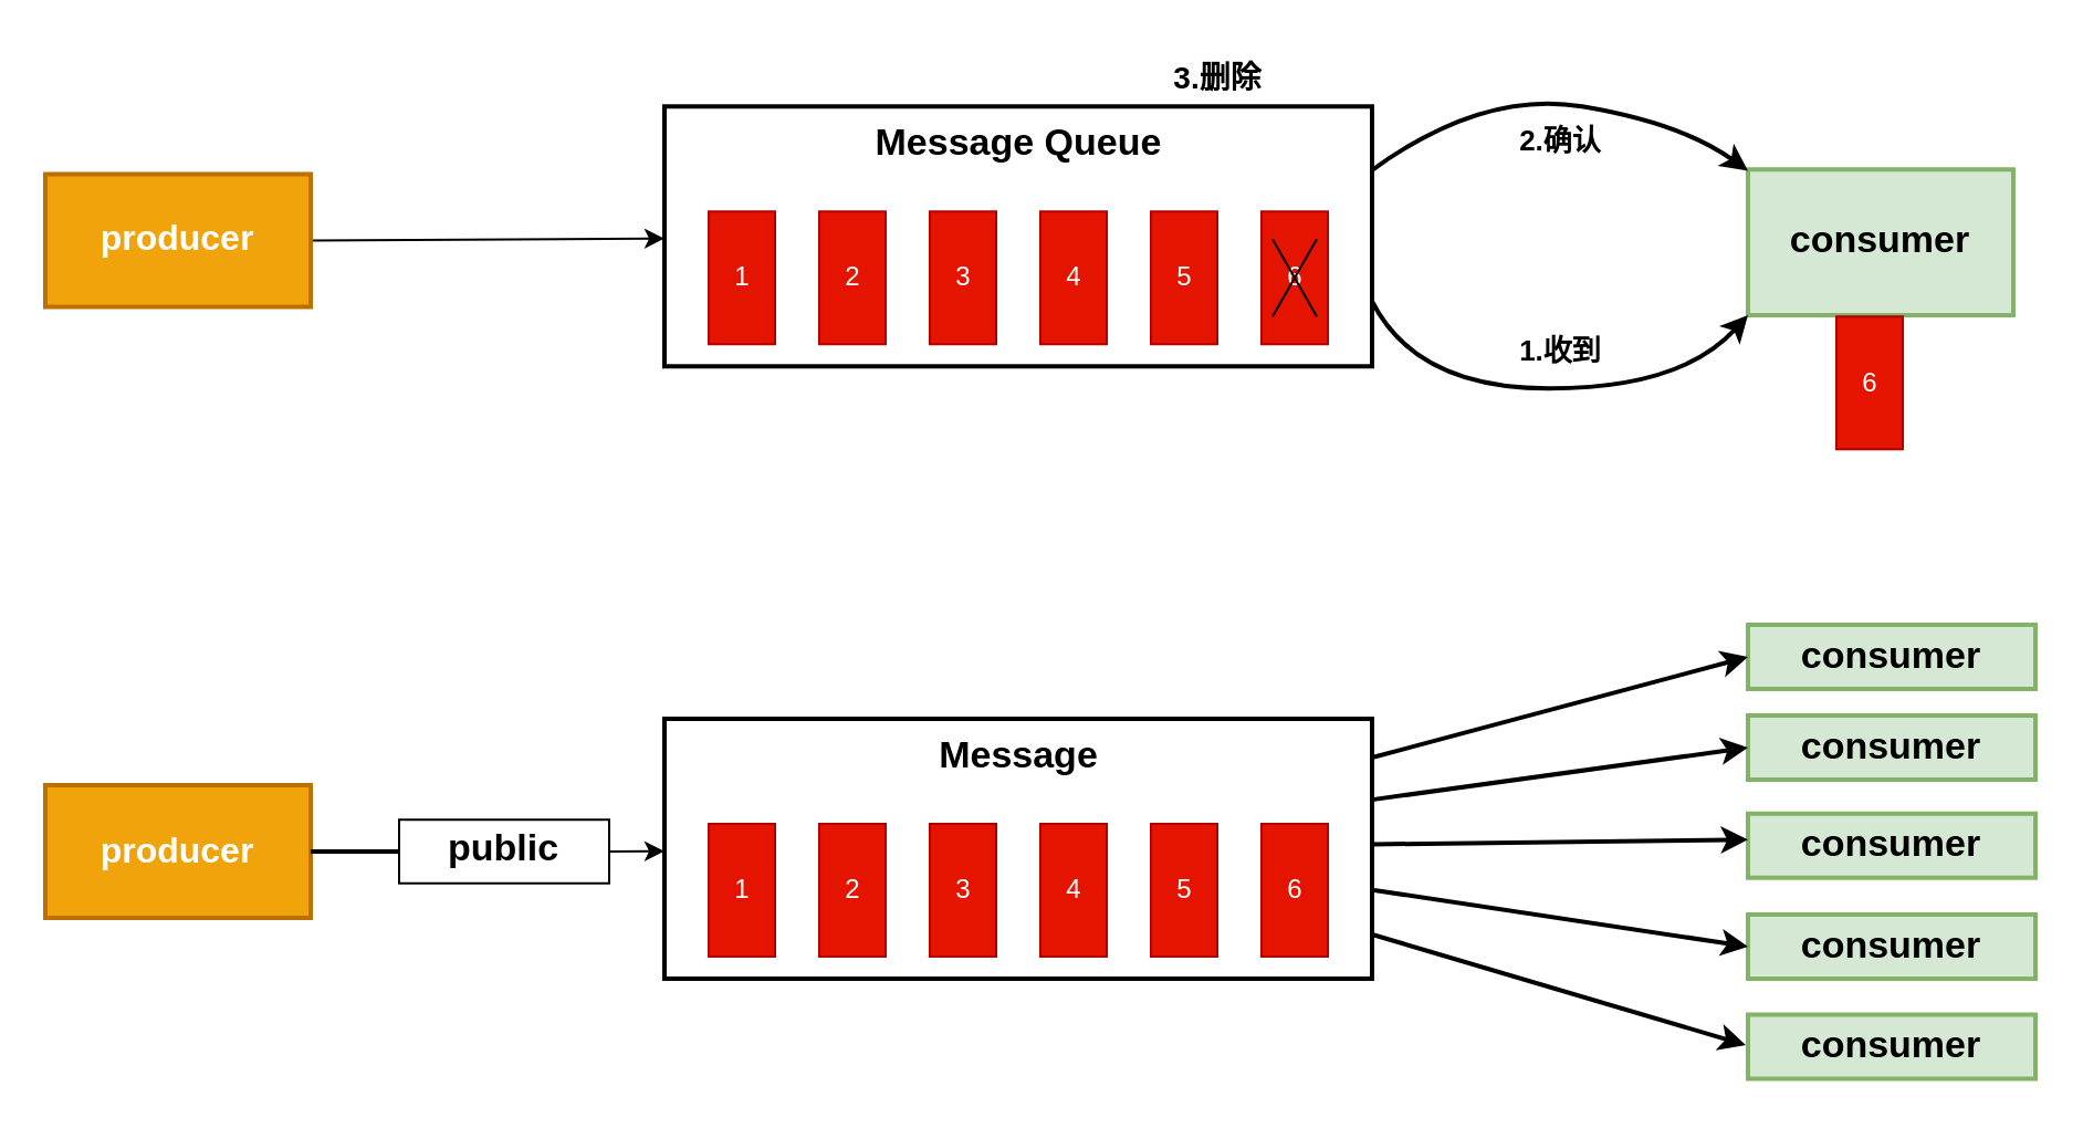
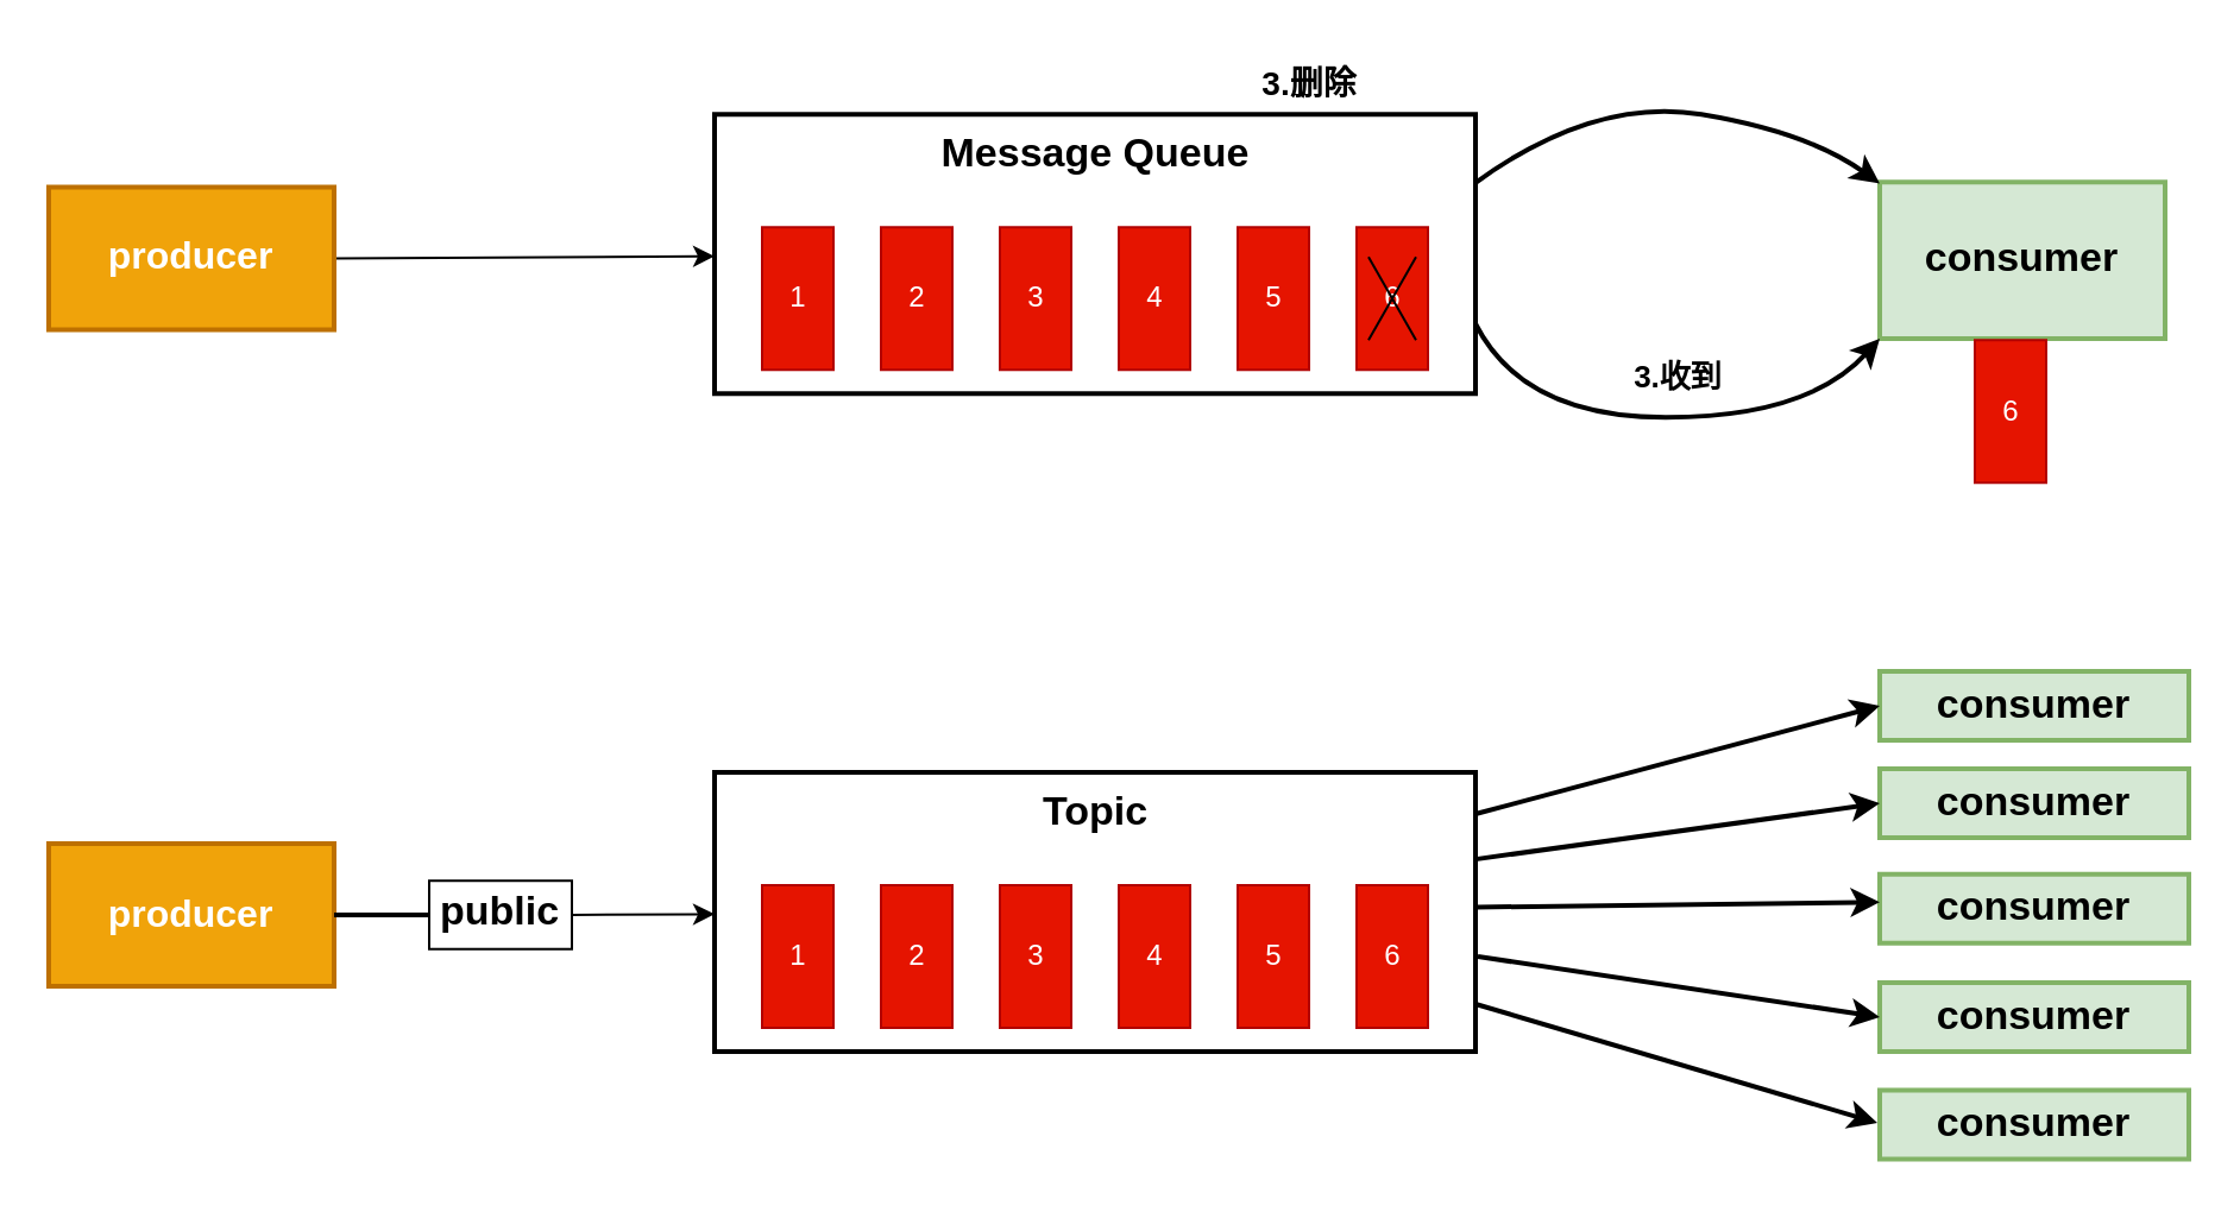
  <mxCell id="0" />
  <mxCell id="1" parent="0" />
  <mxCell id="2" value="" style="rounded=0;whiteSpace=wrap;html=1;strokeWidth=2;" vertex="1" parent="1"><mxGeometry x="300" y="47.63" width="320" height="117.5" as="geometry" /></mxCell>
  <mxCell id="3" value="2" style="html=1;direction=south;fillColor=#e51400;strokeColor=#B20000;fontColor=#ffffff;" vertex="1" parent="1"><mxGeometry x="370" y="95.13" width="30" height="60" as="geometry" /></mxCell>
  <mxCell id="4" value="3" style="html=1;direction=south;fillColor=#e51400;strokeColor=#B20000;fontColor=#ffffff;" vertex="1" parent="1"><mxGeometry x="420" y="95.13" width="30" height="60" as="geometry" /></mxCell>
  <mxCell id="5" value="4" style="html=1;direction=south;fillColor=#e51400;strokeColor=#B20000;fontColor=#ffffff;" vertex="1" parent="1"><mxGeometry x="470" y="95.13" width="30" height="60" as="geometry" /></mxCell>
  <mxCell id="6" value="5" style="html=1;direction=south;fillColor=#e51400;strokeColor=#B20000;fontColor=#ffffff;" vertex="1" parent="1"><mxGeometry x="520" y="95.13" width="30" height="60" as="geometry" /></mxCell>
  <mxCell id="7" value="6" style="html=1;direction=south;fillColor=#e51400;strokeColor=#B20000;fontColor=#ffffff;" vertex="1" parent="1"><mxGeometry x="570" y="95.13" width="30" height="60" as="geometry" /></mxCell>
  <mxCell id="8" value="&lt;b style=&quot;font-size: 17px;&quot;&gt;&lt;font style=&quot;font-size: 17px;&quot;&gt;Message Queue&lt;/font&gt;&lt;/b&gt;" style="text;html=1;strokeColor=none;fillColor=none;align=center;verticalAlign=middle;whiteSpace=wrap;rounded=0;fontSize=17;" vertex="1" parent="1"><mxGeometry x="330.62" y="55.13" width="258.75" height="20" as="geometry" /></mxCell>
  <mxCell id="9" value="" style="endArrow=classic;html=1;exitX=1;exitY=0.5;exitDx=0;exitDy=0;" edge="1" parent="1" source="11" target="2"><mxGeometry width="50" height="50" relative="1" as="geometry"><mxPoint x="150" y="107" as="sourcePoint" /><mxPoint x="530" y="397" as="targetPoint" /></mxGeometry></mxCell>
  <mxCell id="10" value="1" style="html=1;direction=south;fillColor=#e51400;strokeColor=#B20000;fontColor=#ffffff;" vertex="1" parent="1"><mxGeometry x="320" y="95.13" width="30" height="60" as="geometry" /></mxCell>
  <mxCell id="11" value="&lt;b&gt;&lt;font style=&quot;font-size: 16px&quot;&gt;producer&lt;/font&gt;&lt;/b&gt;" style="rounded=0;whiteSpace=wrap;html=1;strokeWidth=2;fontSize=17;fillColor=#f0a30a;strokeColor=#BD7000;fontColor=#ffffff;" vertex="1" parent="1"><mxGeometry x="20" y="78.25" width="120" height="60" as="geometry" /></mxCell>
  <mxCell id="12" value="&lt;b&gt;consumer&lt;/b&gt;" style="rounded=0;whiteSpace=wrap;html=1;strokeWidth=2;fontSize=17;fillColor=#d5e8d4;strokeColor=#82b366;" vertex="1" parent="1"><mxGeometry x="790" y="76.13" width="120" height="65.87" as="geometry" /></mxCell>
  <mxCell id="13" value="" style="curved=1;endArrow=classic;html=1;fontSize=17;exitX=1;exitY=0.75;exitDx=0;exitDy=0;entryX=0;entryY=1;entryDx=0;entryDy=0;strokeWidth=2;" edge="1" parent="1" source="2" target="12"><mxGeometry width="50" height="50" relative="1" as="geometry"><mxPoint x="670" y="155.13" as="sourcePoint" /><mxPoint x="790" y="145.13" as="targetPoint" /><Array as="points"><mxPoint x="640" y="175.13" /><mxPoint x="760" y="175.13" /></Array></mxGeometry></mxCell>
- <mxCell id="14" value="&lt;b&gt;&lt;font style=&quot;font-size: 13px&quot;&gt;1.收到&lt;/font&gt;&lt;/b&gt;" style="text;html=1;align=center;verticalAlign=middle;resizable=0;points=[];autosize=1;fontSize=17;" vertex="1" parent="1"><mxGeometry x="680" y="142.63" width="50" height="30" as="geometry" /></mxCell>
+ <mxCell id="14" value="&lt;b&gt;&lt;font style=&quot;font-size: 13px&quot;&gt;3.收到&lt;/font&gt;&lt;/b&gt;" style="text;html=1;align=center;verticalAlign=middle;resizable=0;points=[];autosize=1;fontSize=17;" vertex="1" parent="1"><mxGeometry x="680" y="142.63" width="50" height="30" as="geometry" /></mxCell>
  <mxCell id="15" value="" style="curved=1;endArrow=classic;html=1;fontSize=17;exitX=1;exitY=0.75;exitDx=0;exitDy=0;entryX=0;entryY=1;entryDx=0;entryDy=0;strokeWidth=2;" edge="1" parent="1"><mxGeometry width="50" height="50" relative="1" as="geometry"><mxPoint x="620" y="76.385" as="sourcePoint" /><mxPoint x="790" y="76.76" as="targetPoint" /><Array as="points"><mxPoint x="670" y="40.13" /><mxPoint x="760" y="55.13" /></Array></mxGeometry></mxCell>
- <mxCell id="16" value="&lt;b&gt;&lt;font style=&quot;font-size: 13px&quot;&gt;2.确认&lt;/font&gt;&lt;/b&gt;" style="text;html=1;align=center;verticalAlign=middle;resizable=0;points=[];autosize=1;fontSize=17;" vertex="1" parent="1"><mxGeometry x="680" y="47.63" width="50" height="30" as="geometry" /></mxCell>
  <mxCell id="17" value="&lt;b&gt;&lt;font style=&quot;font-size: 14px&quot;&gt;3.删除&lt;/font&gt;&lt;/b&gt;" style="text;html=1;align=center;verticalAlign=middle;resizable=0;points=[];autosize=1;fontSize=17;" vertex="1" parent="1"><mxGeometry x="520" y="20.13" width="60" height="30" as="geometry" /></mxCell>
  <mxCell id="18" value="6" style="html=1;direction=south;fillColor=#e51400;strokeColor=#B20000;fontColor=#ffffff;" vertex="1" parent="1"><mxGeometry x="830" y="142.63" width="30" height="60" as="geometry" /></mxCell>
  <mxCell id="19" value="" style="shape=umlDestroy;whiteSpace=wrap;html=1;strokeWidth=1;gradientColor=none;fontSize=17;" vertex="1" parent="1"><mxGeometry x="575" y="107.63" width="20" height="35" as="geometry" /></mxCell>
  <mxCell id="20" value="" style="rounded=0;whiteSpace=wrap;html=1;strokeWidth=2;" vertex="1" parent="1"><mxGeometry x="300" y="324.5" width="320" height="117.5" as="geometry" /></mxCell>
  <mxCell id="21" value="2" style="html=1;direction=south;fillColor=#e51400;strokeColor=#B20000;fontColor=#ffffff;" vertex="1" parent="1"><mxGeometry x="370" y="372" width="30" height="60" as="geometry" /></mxCell>
  <mxCell id="22" value="3" style="html=1;direction=south;fillColor=#e51400;strokeColor=#B20000;fontColor=#ffffff;" vertex="1" parent="1"><mxGeometry x="420" y="372" width="30" height="60" as="geometry" /></mxCell>
  <mxCell id="23" value="4" style="html=1;direction=south;fillColor=#e51400;strokeColor=#B20000;fontColor=#ffffff;" vertex="1" parent="1"><mxGeometry x="470" y="372" width="30" height="60" as="geometry" /></mxCell>
  <mxCell id="24" value="5" style="html=1;direction=south;fillColor=#e51400;strokeColor=#B20000;fontColor=#ffffff;" vertex="1" parent="1"><mxGeometry x="520" y="372" width="30" height="60" as="geometry" /></mxCell>
  <mxCell id="25" value="6" style="html=1;direction=south;fillColor=#e51400;strokeColor=#B20000;fontColor=#ffffff;" vertex="1" parent="1"><mxGeometry x="570" y="372" width="30" height="60" as="geometry" /></mxCell>
- <mxCell id="26" value="&lt;b style=&quot;font-size: 17px&quot;&gt;&lt;font style=&quot;font-size: 17px&quot;&gt;Message&lt;/font&gt;&lt;/b&gt;" style="text;html=1;strokeColor=none;fillColor=none;align=center;verticalAlign=middle;whiteSpace=wrap;rounded=0;fontSize=17;" vertex="1" parent="1"><mxGeometry x="330.62" y="332" width="258.75" height="20" as="geometry" /></mxCell>
+ <mxCell id="26" value="&lt;b style=&quot;font-size: 17px&quot;&gt;&lt;font style=&quot;font-size: 17px&quot;&gt;Topic&lt;/font&gt;&lt;/b&gt;" style="text;html=1;strokeColor=none;fillColor=none;align=center;verticalAlign=middle;whiteSpace=wrap;rounded=0;fontSize=17;" vertex="1" parent="1"><mxGeometry x="330.62" y="332" width="258.75" height="20" as="geometry" /></mxCell>
  <mxCell id="27" value="" style="endArrow=classic;html=1;exitX=1;exitY=0.5;exitDx=0;exitDy=0;" edge="1" parent="1" source="31" target="20"><mxGeometry width="50" height="50" relative="1" as="geometry"><mxPoint x="210" y="382" as="sourcePoint" /><mxPoint x="590" y="672" as="targetPoint" /></mxGeometry></mxCell>
  <mxCell id="28" value="1" style="html=1;direction=south;fillColor=#e51400;strokeColor=#B20000;fontColor=#ffffff;" vertex="1" parent="1"><mxGeometry x="320" y="372" width="30" height="60" as="geometry" /></mxCell>
  <mxCell id="29" value="&lt;b&gt;&lt;font style=&quot;font-size: 16px&quot;&gt;producer&lt;/font&gt;&lt;/b&gt;" style="rounded=0;whiteSpace=wrap;html=1;strokeWidth=2;fontSize=17;fillColor=#f0a30a;strokeColor=#BD7000;fontColor=#ffffff;" vertex="1" parent="1"><mxGeometry x="20" y="354.5" width="120" height="60" as="geometry" /></mxCell>
  <mxCell id="30" value="&lt;b&gt;consumer&lt;/b&gt;" style="rounded=0;whiteSpace=wrap;html=1;strokeWidth=2;fontSize=17;fillColor=#d5e8d4;strokeColor=#82b366;" vertex="1" parent="1"><mxGeometry x="790" y="282" width="130" height="29" as="geometry" /></mxCell>
- <mxCell id="31" value="&lt;b&gt;public&lt;/b&gt;" style="whiteSpace=wrap;html=1;strokeWidth=1;gradientColor=none;fontSize=17;" vertex="1" parent="1"><mxGeometry x="180" y="370.12" width="95" height="28.75" as="geometry" /></mxCell>
+ <mxCell id="31" value="&lt;b&gt;public&lt;/b&gt;" style="whiteSpace=wrap;html=1;strokeWidth=1;gradientColor=none;fontSize=17;" vertex="1" parent="1"><mxGeometry x="180" y="370.12" width="60" height="28.75" as="geometry" /></mxCell>
  <mxCell id="32" value="" style="endArrow=none;html=1;strokeWidth=2;fontSize=17;exitX=1;exitY=0.5;exitDx=0;exitDy=0;entryX=0;entryY=0.5;entryDx=0;entryDy=0;" edge="1" parent="1" source="29" target="31"><mxGeometry width="50" height="50" relative="1" as="geometry"><mxPoint x="100" y="492" as="sourcePoint" /><mxPoint x="150" y="442" as="targetPoint" /></mxGeometry></mxCell>
  <mxCell id="33" value="&lt;b&gt;consumer&lt;/b&gt;" style="rounded=0;whiteSpace=wrap;html=1;strokeWidth=2;fontSize=17;fillColor=#d5e8d4;strokeColor=#82b366;" vertex="1" parent="1"><mxGeometry x="790" y="323" width="130" height="29" as="geometry" /></mxCell>
  <mxCell id="34" value="&lt;b&gt;consumer&lt;/b&gt;" style="rounded=0;whiteSpace=wrap;html=1;strokeWidth=2;fontSize=17;fillColor=#d5e8d4;strokeColor=#82b366;" vertex="1" parent="1"><mxGeometry x="790" y="413" width="130" height="29" as="geometry" /></mxCell>
  <mxCell id="35" value="&lt;b&gt;consumer&lt;/b&gt;" style="rounded=0;whiteSpace=wrap;html=1;strokeWidth=2;fontSize=17;fillColor=#d5e8d4;strokeColor=#82b366;" vertex="1" parent="1"><mxGeometry x="790" y="367.37" width="130" height="29" as="geometry" /></mxCell>
  <mxCell id="36" value="&lt;b&gt;consumer&lt;/b&gt;" style="rounded=0;whiteSpace=wrap;html=1;strokeWidth=2;fontSize=17;fillColor=#d5e8d4;strokeColor=#82b366;" vertex="1" parent="1"><mxGeometry x="790" y="458.25" width="130" height="29" as="geometry" /></mxCell>
  <mxCell id="37" value="" style="endArrow=classic;html=1;strokeWidth=2;fontSize=17;exitX=1;exitY=0.149;exitDx=0;exitDy=0;exitPerimeter=0;entryX=0;entryY=0.5;entryDx=0;entryDy=0;" edge="1" parent="1" source="20" target="30"><mxGeometry width="50" height="50" relative="1" as="geometry"><mxPoint x="660" y="372" as="sourcePoint" /><mxPoint x="710" y="322" as="targetPoint" /></mxGeometry></mxCell>
  <mxCell id="38" value="" style="endArrow=classic;html=1;strokeWidth=2;fontSize=17;entryX=0;entryY=0.5;entryDx=0;entryDy=0;" edge="1" parent="1" source="20" target="33"><mxGeometry width="50" height="50" relative="1" as="geometry"><mxPoint x="620" y="377.757" as="sourcePoint" /><mxPoint x="790" y="332" as="targetPoint" /></mxGeometry></mxCell>
  <mxCell id="39" value="" style="endArrow=classic;html=1;strokeWidth=2;fontSize=17;entryX=0;entryY=0.5;entryDx=0;entryDy=0;" edge="1" parent="1" source="20"><mxGeometry width="50" height="50" relative="1" as="geometry"><mxPoint x="620" y="424.877" as="sourcePoint" /><mxPoint x="790" y="379.12" as="targetPoint" /></mxGeometry></mxCell>
  <mxCell id="40" value="" style="endArrow=classic;html=1;strokeWidth=2;fontSize=17;entryX=0;entryY=0.5;entryDx=0;entryDy=0;" edge="1" parent="1" target="34"><mxGeometry width="50" height="50" relative="1" as="geometry"><mxPoint x="621" y="402" as="sourcePoint" /><mxPoint x="790" y="361.62" as="targetPoint" /></mxGeometry></mxCell>
  <mxCell id="41" value="" style="endArrow=classic;html=1;strokeWidth=2;fontSize=17;" edge="1" parent="1"><mxGeometry width="50" height="50" relative="1" as="geometry"><mxPoint x="620" y="422" as="sourcePoint" /><mxPoint x="789" y="472" as="targetPoint" /></mxGeometry></mxCell>
